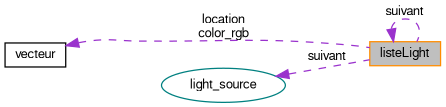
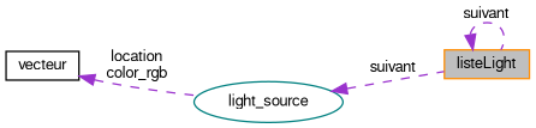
  digraph {
    rankdir=LR
    node [fillcolor=white fontname=FreeSans fontsize=10 shape=box style=filled]
    edge [color=darkorchid3 dir=back fontname=FreeSans fontsize=10 labelfontname=FreeSans labelfontsize=10 style=dashed]
    n1 [color=darkorange fillcolor=grey75 fontcolor=black height=0.2 label=listeLight width=0.4]
    n2 [color=teal height=0.2 label=light_source shape=ellipse width=0.4]
    n3 [color=black height=0.2 label=vecteur width=0.4]
    n1 -> n1 [label=suivant]
    n2 -> n1 [label=suivant]
-   n3 -> n1 [label="location\ncolor_rgb"]
+   n3 -> n2 [label="location\ncolor_rgb"]
  }
